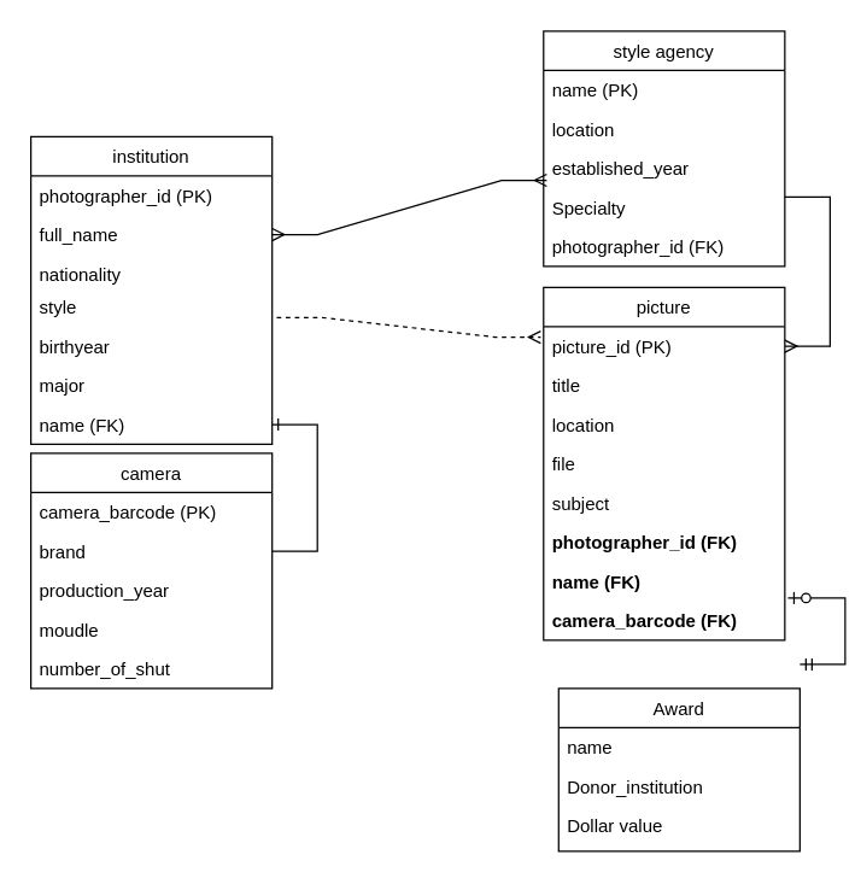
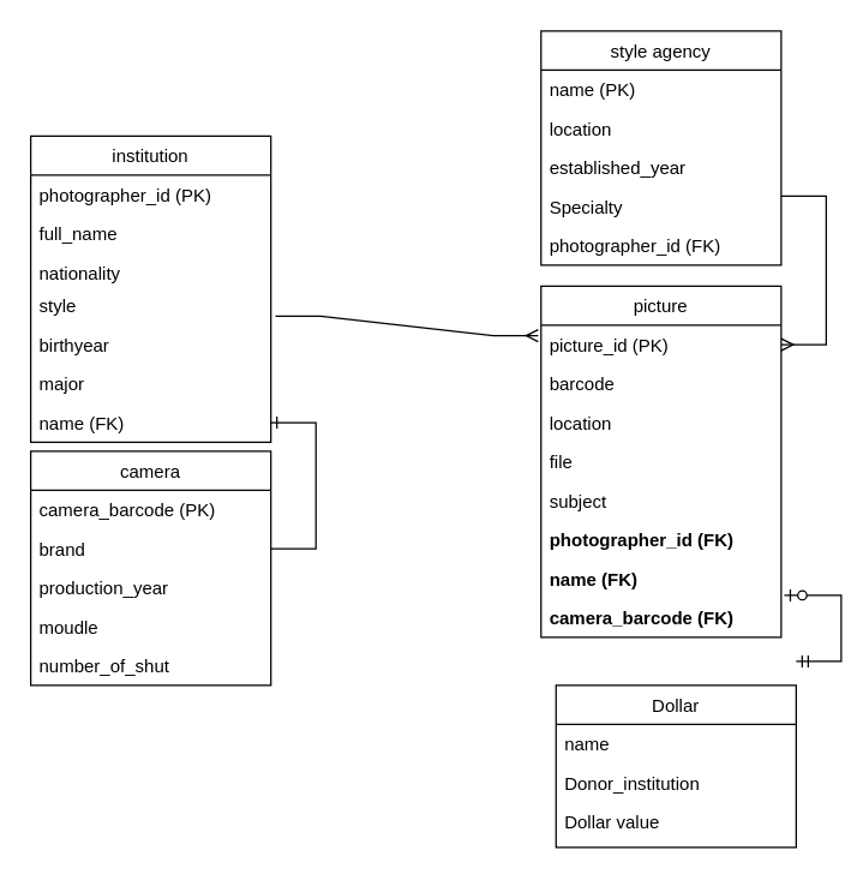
  <mxCell id="0" />
  <mxCell id="1" parent="0" />
- <mxCell id="2" value="Award" style="swimlane;fontStyle=0;align=center;verticalAlign=top;childLayout=stackLayout;horizontal=1;startSize=26;horizontalStack=0;resizeParent=1;resizeLast=0;collapsible=1;marginBottom=0;rounded=0;shadow=0;strokeWidth=1;" parent="1" vertex="1"><mxGeometry x="370" y="456" width="160" height="108" as="geometry"><mxRectangle x="340" y="380" width="170" height="26" as="alternateBounds" /></mxGeometry></mxCell>
+ <mxCell id="2" value="Dollar" style="swimlane;fontStyle=0;align=center;verticalAlign=top;childLayout=stackLayout;horizontal=1;startSize=26;horizontalStack=0;resizeParent=1;resizeLast=0;collapsible=1;marginBottom=0;rounded=0;shadow=0;strokeWidth=1;" parent="1" vertex="1"><mxGeometry x="370" y="456" width="160" height="108" as="geometry"><mxRectangle x="340" y="380" width="170" height="26" as="alternateBounds" /></mxGeometry></mxCell>
  <mxCell id="3" value="name" style="text;align=left;verticalAlign=top;spacingLeft=4;spacingRight=4;overflow=hidden;rotatable=0;points=[[0,0.5],[1,0.5]];portConstraint=eastwest;" parent="2" vertex="1"><mxGeometry y="26" width="160" height="26" as="geometry" /></mxCell>
  <mxCell id="4" value="Donor_institution" style="text;align=left;verticalAlign=top;spacingLeft=4;spacingRight=4;overflow=hidden;rotatable=0;points=[[0,0.5],[1,0.5]];portConstraint=eastwest;" vertex="1" parent="2"><mxGeometry y="52" width="160" height="26" as="geometry" /></mxCell>
  <mxCell id="5" value="Dollar value" style="text;align=left;verticalAlign=top;spacingLeft=4;spacingRight=4;overflow=hidden;rotatable=0;points=[[0,0.5],[1,0.5]];portConstraint=eastwest;" vertex="1" parent="2"><mxGeometry y="78" width="160" height="26" as="geometry" /></mxCell>
  <mxCell id="6" value="picture" style="swimlane;fontStyle=0;align=center;verticalAlign=top;childLayout=stackLayout;horizontal=1;startSize=26;horizontalStack=0;resizeParent=1;resizeLast=0;collapsible=1;marginBottom=0;rounded=0;shadow=0;strokeWidth=1;" parent="1" vertex="1"><mxGeometry x="360" y="190" width="160" height="234" as="geometry"><mxRectangle x="340" y="380" width="170" height="26" as="alternateBounds" /></mxGeometry></mxCell>
  <mxCell id="7" value="picture_id (PK)&#10;" style="text;align=left;verticalAlign=top;spacingLeft=4;spacingRight=4;overflow=hidden;rotatable=0;points=[[0,0.5],[1,0.5]];portConstraint=eastwest;" parent="6" vertex="1"><mxGeometry y="26" width="160" height="26" as="geometry" /></mxCell>
- <mxCell id="8" value="title" style="text;align=left;verticalAlign=top;spacingLeft=4;spacingRight=4;overflow=hidden;rotatable=0;points=[[0,0.5],[1,0.5]];portConstraint=eastwest;" vertex="1" parent="6"><mxGeometry y="52" width="160" height="26" as="geometry" /></mxCell>
+ <mxCell id="8" value="barcode" style="text;align=left;verticalAlign=top;spacingLeft=4;spacingRight=4;overflow=hidden;rotatable=0;points=[[0,0.5],[1,0.5]];portConstraint=eastwest;" vertex="1" parent="6"><mxGeometry y="52" width="160" height="26" as="geometry" /></mxCell>
  <mxCell id="9" value="location" style="text;align=left;verticalAlign=top;spacingLeft=4;spacingRight=4;overflow=hidden;rotatable=0;points=[[0,0.5],[1,0.5]];portConstraint=eastwest;" vertex="1" parent="6"><mxGeometry y="78" width="160" height="26" as="geometry" /></mxCell>
  <mxCell id="10" value="file" style="text;align=left;verticalAlign=top;spacingLeft=4;spacingRight=4;overflow=hidden;rotatable=0;points=[[0,0.5],[1,0.5]];portConstraint=eastwest;" vertex="1" parent="6"><mxGeometry y="104" width="160" height="26" as="geometry" /></mxCell>
  <mxCell id="11" value="subject" style="text;align=left;verticalAlign=top;spacingLeft=4;spacingRight=4;overflow=hidden;rotatable=0;points=[[0,0.5],[1,0.5]];portConstraint=eastwest;" vertex="1" parent="6"><mxGeometry y="130" width="160" height="26" as="geometry" /></mxCell>
  <mxCell id="12" value="photographer_id (FK) " style="text;align=left;verticalAlign=top;spacingLeft=4;spacingRight=4;overflow=hidden;rotatable=0;points=[[0,0.5],[1,0.5]];portConstraint=eastwest;fontStyle=1" vertex="1" parent="6"><mxGeometry y="156" width="160" height="26" as="geometry" /></mxCell>
  <mxCell id="13" value="name (FK)" style="text;align=left;verticalAlign=top;spacingLeft=4;spacingRight=4;overflow=hidden;rotatable=0;points=[[0,0.5],[1,0.5]];portConstraint=eastwest;fontStyle=1" vertex="1" parent="6"><mxGeometry y="182" width="160" height="26" as="geometry" /></mxCell>
  <mxCell id="14" value="camera_barcode (FK)" style="text;align=left;verticalAlign=top;spacingLeft=4;spacingRight=4;overflow=hidden;rotatable=0;points=[[0,0.5],[1,0.5]];portConstraint=eastwest;fontStyle=1" parent="6" vertex="1"><mxGeometry y="208" width="160" height="26" as="geometry" /></mxCell>
  <mxCell id="15" value="institution" style="swimlane;fontStyle=0;align=center;verticalAlign=top;childLayout=stackLayout;horizontal=1;startSize=26;horizontalStack=0;resizeParent=1;resizeLast=0;collapsible=1;marginBottom=0;rounded=0;shadow=0;strokeWidth=1;" parent="1" vertex="1"><mxGeometry x="20" y="90" width="160" height="204" as="geometry"><mxRectangle x="340" y="380" width="170" height="26" as="alternateBounds" /></mxGeometry></mxCell>
  <mxCell id="16" value="photographer_id (PK)&#10;" style="text;align=left;verticalAlign=top;spacingLeft=4;spacingRight=4;overflow=hidden;rotatable=0;points=[[0,0.5],[1,0.5]];portConstraint=eastwest;" parent="15" vertex="1"><mxGeometry y="26" width="160" height="26" as="geometry" /></mxCell>
  <mxCell id="17" value="full_name&#10;" style="text;align=left;verticalAlign=top;spacingLeft=4;spacingRight=4;overflow=hidden;rotatable=0;points=[[0,0.5],[1,0.5]];portConstraint=eastwest;" parent="15" vertex="1"><mxGeometry y="52" width="160" height="26" as="geometry" /></mxCell>
  <mxCell id="18" value="nationality&#10;" style="text;align=left;verticalAlign=top;spacingLeft=4;spacingRight=4;overflow=hidden;rotatable=0;points=[[0,0.5],[1,0.5]];portConstraint=eastwest;" parent="15" vertex="1"><mxGeometry y="78" width="160" height="22" as="geometry" /></mxCell>
  <mxCell id="19" value="style" style="text;align=left;verticalAlign=top;spacingLeft=4;spacingRight=4;overflow=hidden;rotatable=0;points=[[0,0.5],[1,0.5]];portConstraint=eastwest;" parent="15" vertex="1"><mxGeometry y="100" width="160" height="26" as="geometry" /></mxCell>
  <mxCell id="20" value="birthyear" style="text;align=left;verticalAlign=top;spacingLeft=4;spacingRight=4;overflow=hidden;rotatable=0;points=[[0,0.5],[1,0.5]];portConstraint=eastwest;" vertex="1" parent="15"><mxGeometry y="126" width="160" height="26" as="geometry" /></mxCell>
  <mxCell id="21" value="major" style="text;align=left;verticalAlign=top;spacingLeft=4;spacingRight=4;overflow=hidden;rotatable=0;points=[[0,0.5],[1,0.5]];portConstraint=eastwest;" vertex="1" parent="15"><mxGeometry y="152" width="160" height="26" as="geometry" /></mxCell>
  <mxCell id="22" value="name (FK)" style="text;align=left;verticalAlign=top;spacingLeft=4;spacingRight=4;overflow=hidden;rotatable=0;points=[[0,0.5],[1,0.5]];portConstraint=eastwest;" parent="15" vertex="1"><mxGeometry y="178" width="160" height="26" as="geometry" /></mxCell>
  <mxCell id="23" value="style agency" style="swimlane;fontStyle=0;align=center;verticalAlign=top;childLayout=stackLayout;horizontal=1;startSize=26;horizontalStack=0;resizeParent=1;resizeLast=0;collapsible=1;marginBottom=0;rounded=0;shadow=0;strokeWidth=1;" parent="1" vertex="1"><mxGeometry x="360" y="20" width="160" height="156" as="geometry"><mxRectangle x="340" y="380" width="170" height="26" as="alternateBounds" /></mxGeometry></mxCell>
  <mxCell id="24" value="name (PK)&#10;" style="text;align=left;verticalAlign=top;spacingLeft=4;spacingRight=4;overflow=hidden;rotatable=0;points=[[0,0.5],[1,0.5]];portConstraint=eastwest;" parent="23" vertex="1"><mxGeometry y="26" width="160" height="26" as="geometry" /></mxCell>
  <mxCell id="25" value="location" style="text;align=left;verticalAlign=top;spacingLeft=4;spacingRight=4;overflow=hidden;rotatable=0;points=[[0,0.5],[1,0.5]];portConstraint=eastwest;" parent="23" vertex="1"><mxGeometry y="52" width="160" height="26" as="geometry" /></mxCell>
  <mxCell id="26" value="established_year" style="text;align=left;verticalAlign=top;spacingLeft=4;spacingRight=4;overflow=hidden;rotatable=0;points=[[0,0.5],[1,0.5]];portConstraint=eastwest;" parent="23" vertex="1"><mxGeometry y="78" width="160" height="26" as="geometry" /></mxCell>
  <mxCell id="27" value="Specialty" style="text;align=left;verticalAlign=top;spacingLeft=4;spacingRight=4;overflow=hidden;rotatable=0;points=[[0,0.5],[1,0.5]];portConstraint=eastwest;" vertex="1" parent="23"><mxGeometry y="104" width="160" height="26" as="geometry" /></mxCell>
  <mxCell id="28" value="photographer_id (FK)" style="text;align=left;verticalAlign=top;spacingLeft=4;spacingRight=4;overflow=hidden;rotatable=0;points=[[0,0.5],[1,0.5]];portConstraint=eastwest;" parent="23" vertex="1"><mxGeometry y="130" width="160" height="26" as="geometry" /></mxCell>
  <mxCell id="29" value="camera" style="swimlane;fontStyle=0;align=center;verticalAlign=top;childLayout=stackLayout;horizontal=1;startSize=26;horizontalStack=0;resizeParent=1;resizeLast=0;collapsible=1;marginBottom=0;rounded=0;shadow=0;strokeWidth=1;" parent="1" vertex="1"><mxGeometry x="20" y="300" width="160" height="156" as="geometry"><mxRectangle x="340" y="380" width="170" height="26" as="alternateBounds" /></mxGeometry></mxCell>
  <mxCell id="30" value="camera_barcode (PK)" style="text;align=left;verticalAlign=top;spacingLeft=4;spacingRight=4;overflow=hidden;rotatable=0;points=[[0,0.5],[1,0.5]];portConstraint=eastwest;" vertex="1" parent="29"><mxGeometry y="26" width="160" height="26" as="geometry" /></mxCell>
  <mxCell id="31" value="brand" style="text;align=left;verticalAlign=top;spacingLeft=4;spacingRight=4;overflow=hidden;rotatable=0;points=[[0,0.5],[1,0.5]];portConstraint=eastwest;" parent="29" vertex="1"><mxGeometry y="52" width="160" height="26" as="geometry" /></mxCell>
  <mxCell id="32" value="production_year" style="text;align=left;verticalAlign=top;spacingLeft=4;spacingRight=4;overflow=hidden;rotatable=0;points=[[0,0.5],[1,0.5]];portConstraint=eastwest;" vertex="1" parent="29"><mxGeometry y="78" width="160" height="26" as="geometry" /></mxCell>
  <mxCell id="33" value="moudle" style="text;align=left;verticalAlign=top;spacingLeft=4;spacingRight=4;overflow=hidden;rotatable=0;points=[[0,0.5],[1,0.5]];portConstraint=eastwest;" vertex="1" parent="29"><mxGeometry y="104" width="160" height="26" as="geometry" /></mxCell>
  <mxCell id="34" value="number_of_shut" style="text;align=left;verticalAlign=top;spacingLeft=4;spacingRight=4;overflow=hidden;rotatable=0;points=[[0,0.5],[1,0.5]];portConstraint=eastwest;" vertex="1" parent="29"><mxGeometry y="130" width="160" height="26" as="geometry" /></mxCell>
  <mxCell id="35" value="" style="edgeStyle=entityRelationEdgeStyle;fontSize=12;html=1;endArrow=ERone;endFill=1;rounded=0;exitX=1;exitY=0.5;exitDx=0;exitDy=0;" edge="1" parent="1" source="31" target="22"><mxGeometry width="100" height="100" relative="1" as="geometry"><mxPoint x="250" y="460" as="sourcePoint" /><mxPoint x="160" y="268" as="targetPoint" /></mxGeometry></mxCell>
- <mxCell id="36" value="" style="edgeStyle=entityRelationEdgeStyle;fontSize=12;html=1;endArrow=ERmany;rounded=0;exitX=1.019;exitY=0.769;exitDx=0;exitDy=0;exitPerimeter=0;entryX=-0.012;entryY=0.269;entryDx=0;entryDy=0;entryPerimeter=0;dashed=1;" edge="1" parent="1" source="19" target="7"><mxGeometry width="100" height="100" relative="1" as="geometry"><mxPoint x="190" y="210" as="sourcePoint" /><mxPoint x="290" y="110" as="targetPoint" /></mxGeometry></mxCell>
- <mxCell id="37" value="" style="edgeStyle=entityRelationEdgeStyle;fontSize=12;html=1;endArrow=ERmany;startArrow=ERmany;rounded=0;entryX=0.013;entryY=0.808;entryDx=0;entryDy=0;entryPerimeter=0;exitX=1;exitY=0.5;exitDx=0;exitDy=0;" edge="1" parent="1" source="17" target="26"><mxGeometry width="100" height="100" relative="1" as="geometry"><mxPoint x="180" y="140" as="sourcePoint" /><mxPoint x="280" y="40" as="targetPoint" /></mxGeometry></mxCell>
+ <mxCell id="36" value="" style="edgeStyle=entityRelationEdgeStyle;fontSize=12;html=1;endArrow=ERmany;rounded=0;exitX=1.019;exitY=0.769;exitDx=0;exitDy=0;exitPerimeter=0;entryX=-0.012;entryY=0.269;entryDx=0;entryDy=0;entryPerimeter=0;" edge="1" parent="1" source="19" target="7"><mxGeometry width="100" height="100" relative="1" as="geometry"><mxPoint x="190" y="210" as="sourcePoint" /><mxPoint x="290" y="110" as="targetPoint" /></mxGeometry></mxCell>
  <mxCell id="38" value="" style="edgeStyle=entityRelationEdgeStyle;fontSize=12;html=1;endArrow=ERmany;rounded=0;" edge="1" parent="1" target="7"><mxGeometry width="100" height="100" relative="1" as="geometry"><mxPoint x="520" y="130" as="sourcePoint" /><mxPoint x="580" y="250" as="targetPoint" /></mxGeometry></mxCell>
  <mxCell id="39" value="" style="edgeStyle=entityRelationEdgeStyle;fontSize=12;html=1;endArrow=ERzeroToOne;startArrow=ERmandOne;rounded=0;entryX=1.013;entryY=-0.077;entryDx=0;entryDy=0;entryPerimeter=0;" edge="1" parent="1" target="14"><mxGeometry width="100" height="100" relative="1" as="geometry"><mxPoint x="530" y="440" as="sourcePoint" /><mxPoint x="590" y="319" as="targetPoint" /></mxGeometry></mxCell>
